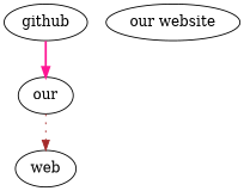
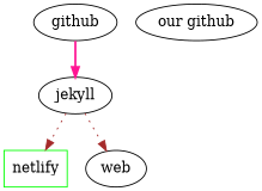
  digraph {
    edge [color=brown style=dotted]
    github
-   jekyll [label=our]
+   jekyll
+   netlify [color=green shape=rectangle]
    web
-   n5 [label="our website"]
+   n5 [label="our github"]
    github -> jekyll [color=deeppink style=bold]
+   jekyll -> netlify
    jekyll -> web
  }
